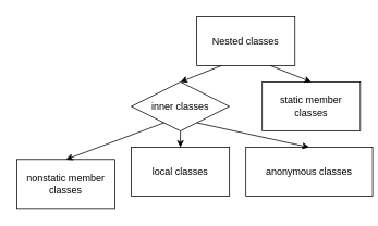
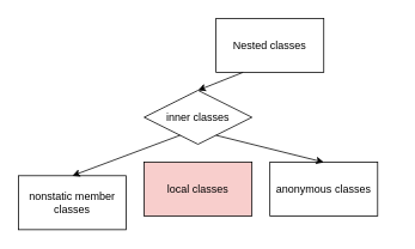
  <mxCell id="0" />
  <mxCell id="1" parent="0" />
  <mxCell id="2" value="Nested classes" style="rounded=0;whiteSpace=wrap;html=1;" vertex="1" parent="1"><mxGeometry x="240" y="20" width="120" height="60" as="geometry" /></mxCell>
  <mxCell id="3" value="inner classes" style="rhombus;whiteSpace=wrap;html=1;" vertex="1" parent="1"><mxGeometry x="160" y="100" width="120" height="60" as="geometry" /></mxCell>
- <mxCell id="4" value="static member classes" style="rounded=0;whiteSpace=wrap;html=1;" vertex="1" parent="1"><mxGeometry x="320" y="100" width="120" height="60" as="geometry" /></mxCell>
  <mxCell id="5" value="nonstatic member classes" style="rounded=0;whiteSpace=wrap;html=1;" vertex="1" parent="1"><mxGeometry x="20" y="195" width="120" height="60" as="geometry" /></mxCell>
- <mxCell id="6" value="local classes" style="rounded=0;whiteSpace=wrap;html=1;" vertex="1" parent="1"><mxGeometry x="160" y="180" width="120" height="60" as="geometry" /></mxCell>
- <mxCell id="7" value="anonymous classes" style="rounded=0;whiteSpace=wrap;html=1;" vertex="1" parent="1"><mxGeometry x="300" y="180" width="155" height="60" as="geometry" /></mxCell>
+ <mxCell id="6" value="local classes" style="rounded=0;whiteSpace=wrap;html=1;fillColor=#f8cecc;" vertex="1" parent="1"><mxGeometry x="160" y="180" width="120" height="60" as="geometry" /></mxCell>
+ <mxCell id="7" value="anonymous classes" style="rounded=0;whiteSpace=wrap;html=1;" vertex="1" parent="1"><mxGeometry x="300" y="180" width="120" height="60" as="geometry" /></mxCell>
  <mxCell id="8" value="" style="endArrow=classic;html=1;exitX=0.25;exitY=1;exitDx=0;exitDy=0;entryX=0.5;entryY=0;entryDx=0;entryDy=0;" edge="1" parent="1" source="2" target="3"><mxGeometry width="50" height="50" relative="1" as="geometry"><mxPoint x="20" y="370" as="sourcePoint" /><mxPoint x="70" y="320" as="targetPoint" /></mxGeometry></mxCell>
- <mxCell id="9" value="" style="endArrow=classic;html=1;exitX=0.75;exitY=1;exitDx=0;exitDy=0;entryX=0.5;entryY=0;entryDx=0;entryDy=0;" edge="1" parent="1" source="2" target="4"><mxGeometry width="50" height="50" relative="1" as="geometry"><mxPoint x="390" y="70" as="sourcePoint" /><mxPoint x="440" y="20" as="targetPoint" /></mxGeometry></mxCell>
  <mxCell id="10" value="" style="endArrow=classic;html=1;exitX=0.25;exitY=1;exitDx=0;exitDy=0;entryX=0.5;entryY=0;entryDx=0;entryDy=0;" edge="1" parent="1" source="3" target="5"><mxGeometry width="50" height="50" relative="1" as="geometry"><mxPoint x="80" y="160" as="sourcePoint" /><mxPoint x="130" y="110" as="targetPoint" /></mxGeometry></mxCell>
- <mxCell id="11" value="" style="endArrow=classic;html=1;entryX=0.5;entryY=0;entryDx=0;entryDy=0;exitX=0.5;exitY=1;exitDx=0;exitDy=0;" edge="1" parent="1" source="3" target="6"><mxGeometry width="50" height="50" relative="1" as="geometry"><mxPoint x="20" y="310" as="sourcePoint" /><mxPoint x="70" y="260" as="targetPoint" /></mxGeometry></mxCell>
  <mxCell id="12" value="" style="endArrow=classic;html=1;exitX=0.75;exitY=1;exitDx=0;exitDy=0;entryX=0.5;entryY=0;entryDx=0;entryDy=0;" edge="1" parent="1" source="3" target="7"><mxGeometry width="50" height="50" relative="1" as="geometry"><mxPoint x="280" y="310" as="sourcePoint" /><mxPoint x="330" y="260" as="targetPoint" /></mxGeometry></mxCell>
